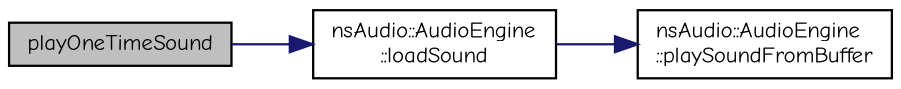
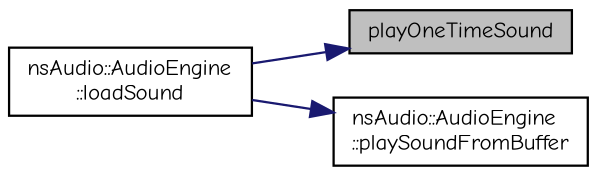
  digraph {
    fontname="Comic Neue"
    rankdir=LR
    node [color=black fillcolor=white fontname="Comic Neue" fontsize=10 shape=record style=filled]
    edge [color=midnightblue fontname="Comic Neue" fontsize=10 labelfontname=Helvetica labelfontsize=10 style=solid]
    n1 [fillcolor=grey75 fontcolor=black height=0.2 label=playOneTimeSound width=0.4]
    n2 [height=0.2 label="nsAudio::AudioEngine\l::loadSound" width=0.4]
    n3 [height=0.2 label="nsAudio::AudioEngine\l::playSoundFromBuffer" width=0.4]
-   n1 -> n2
+   n2 -> n1
    n2 -> n3
  }
